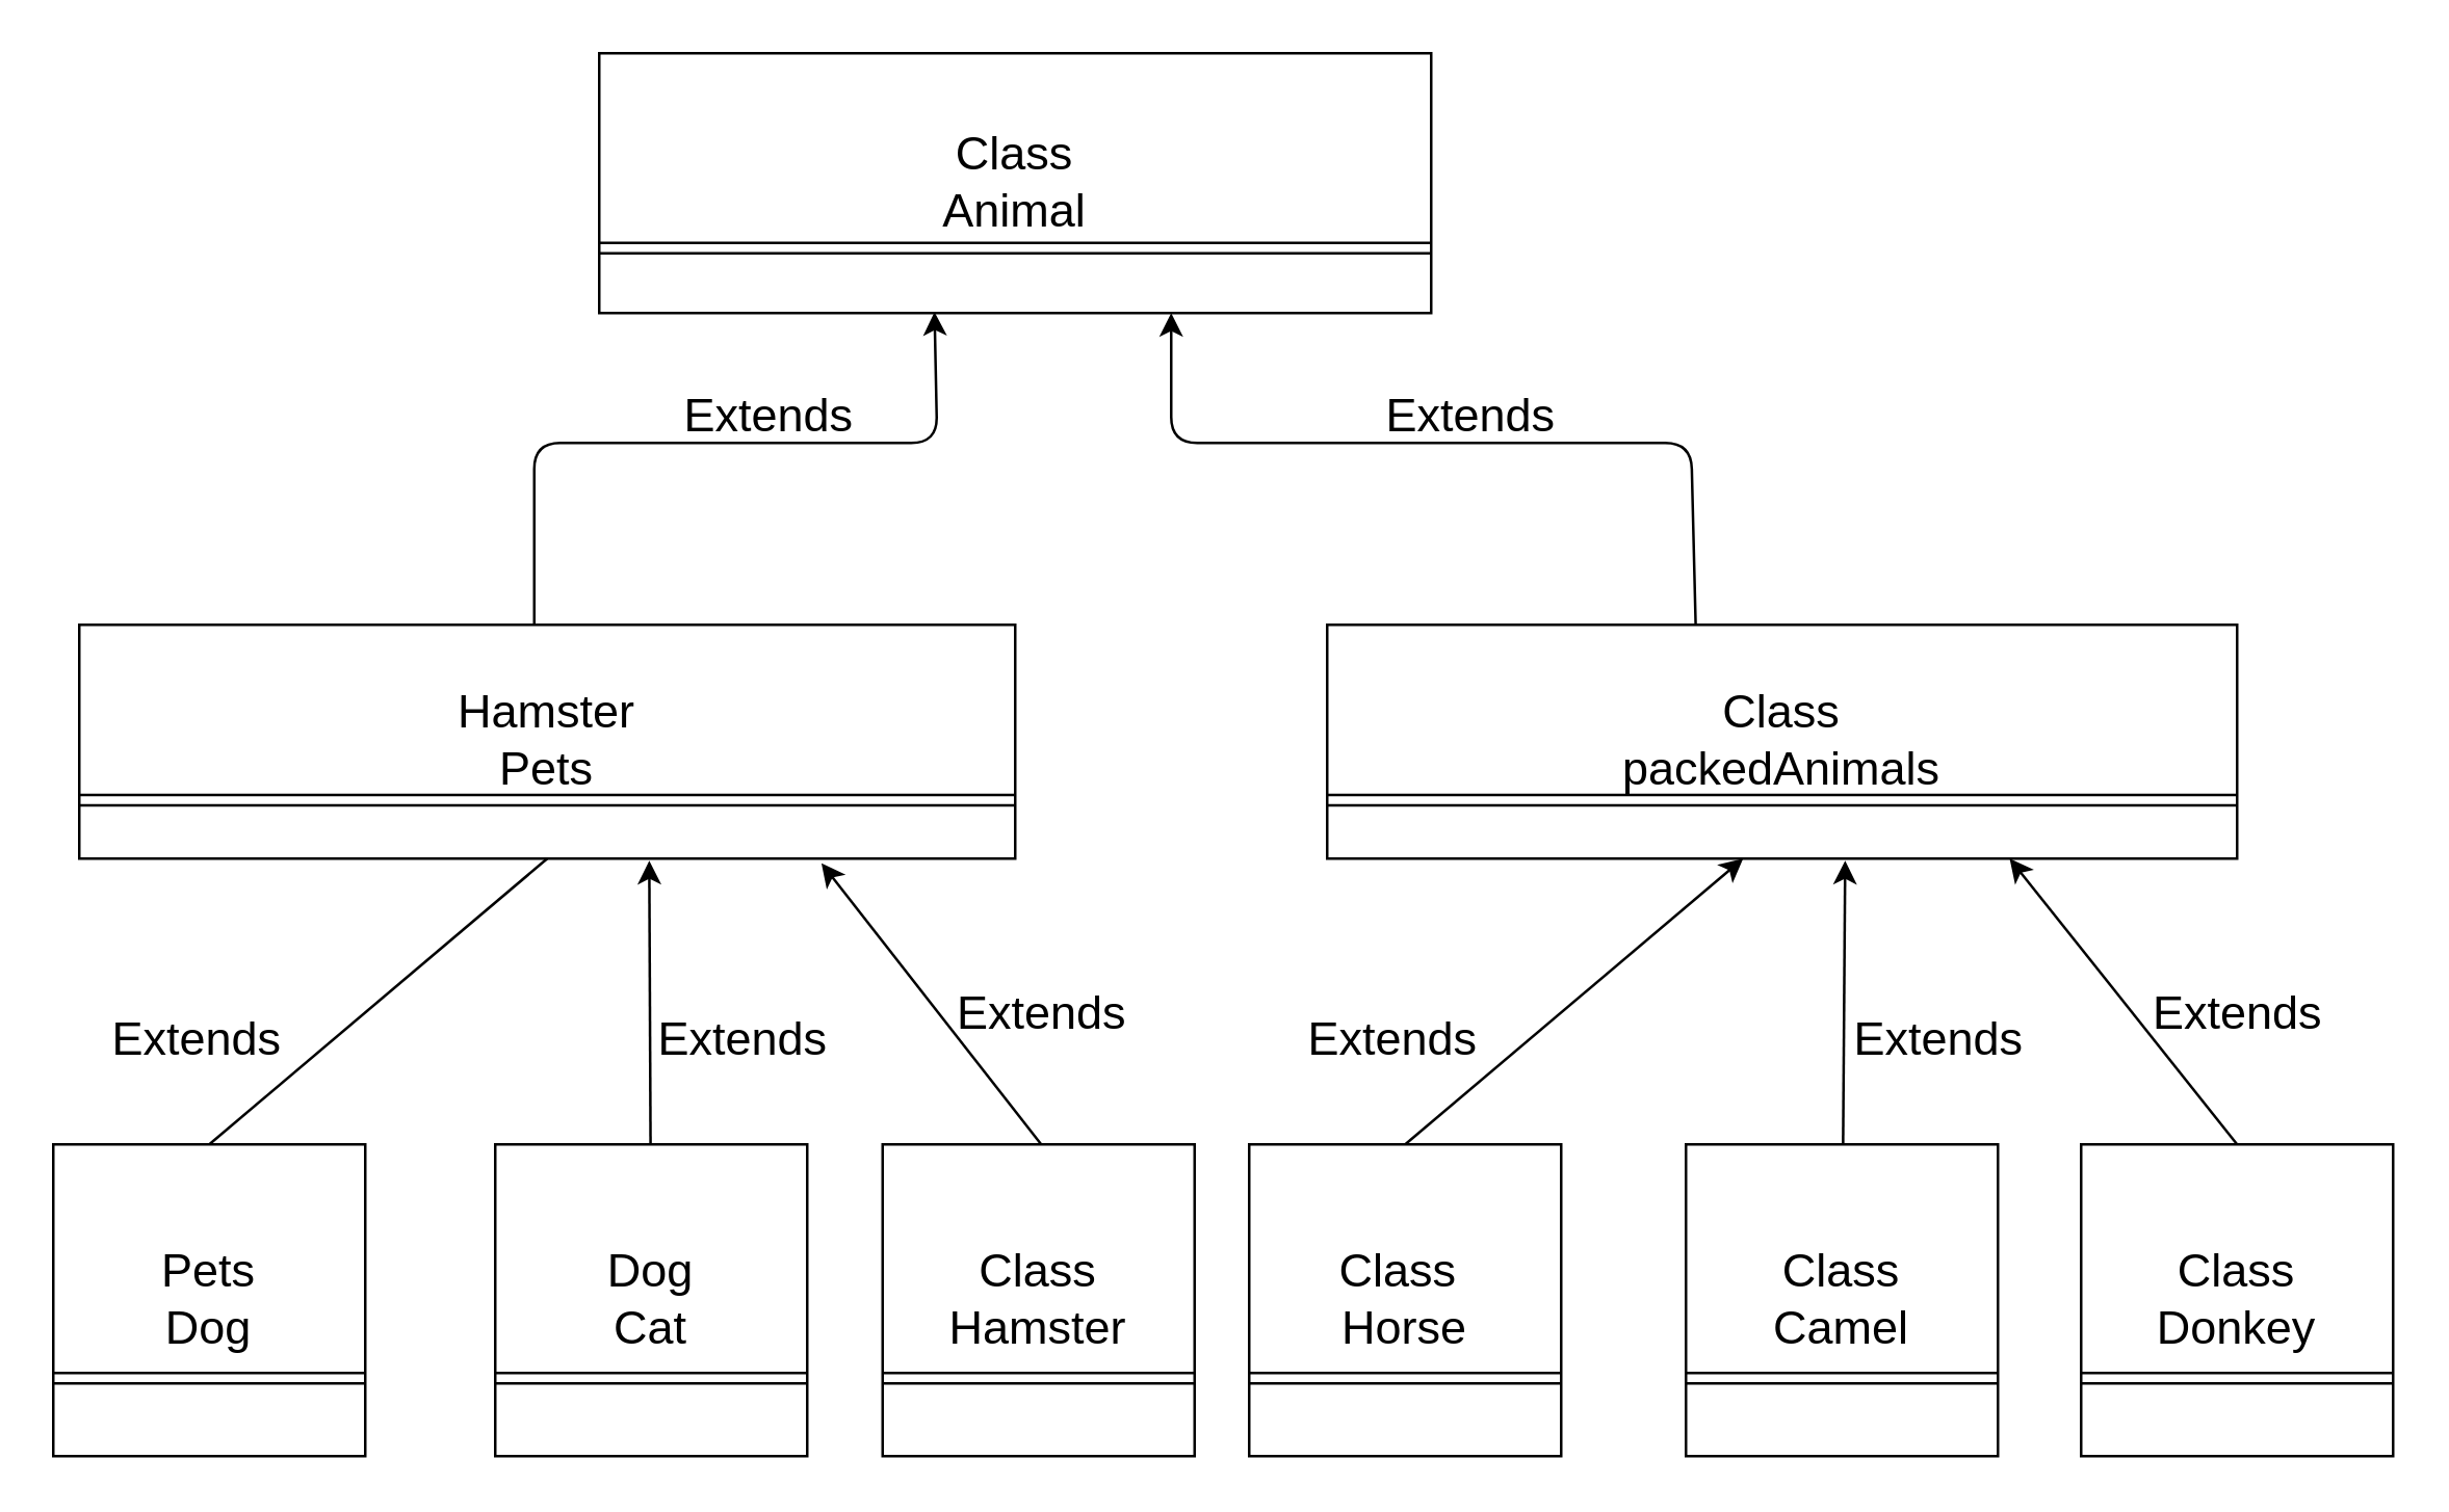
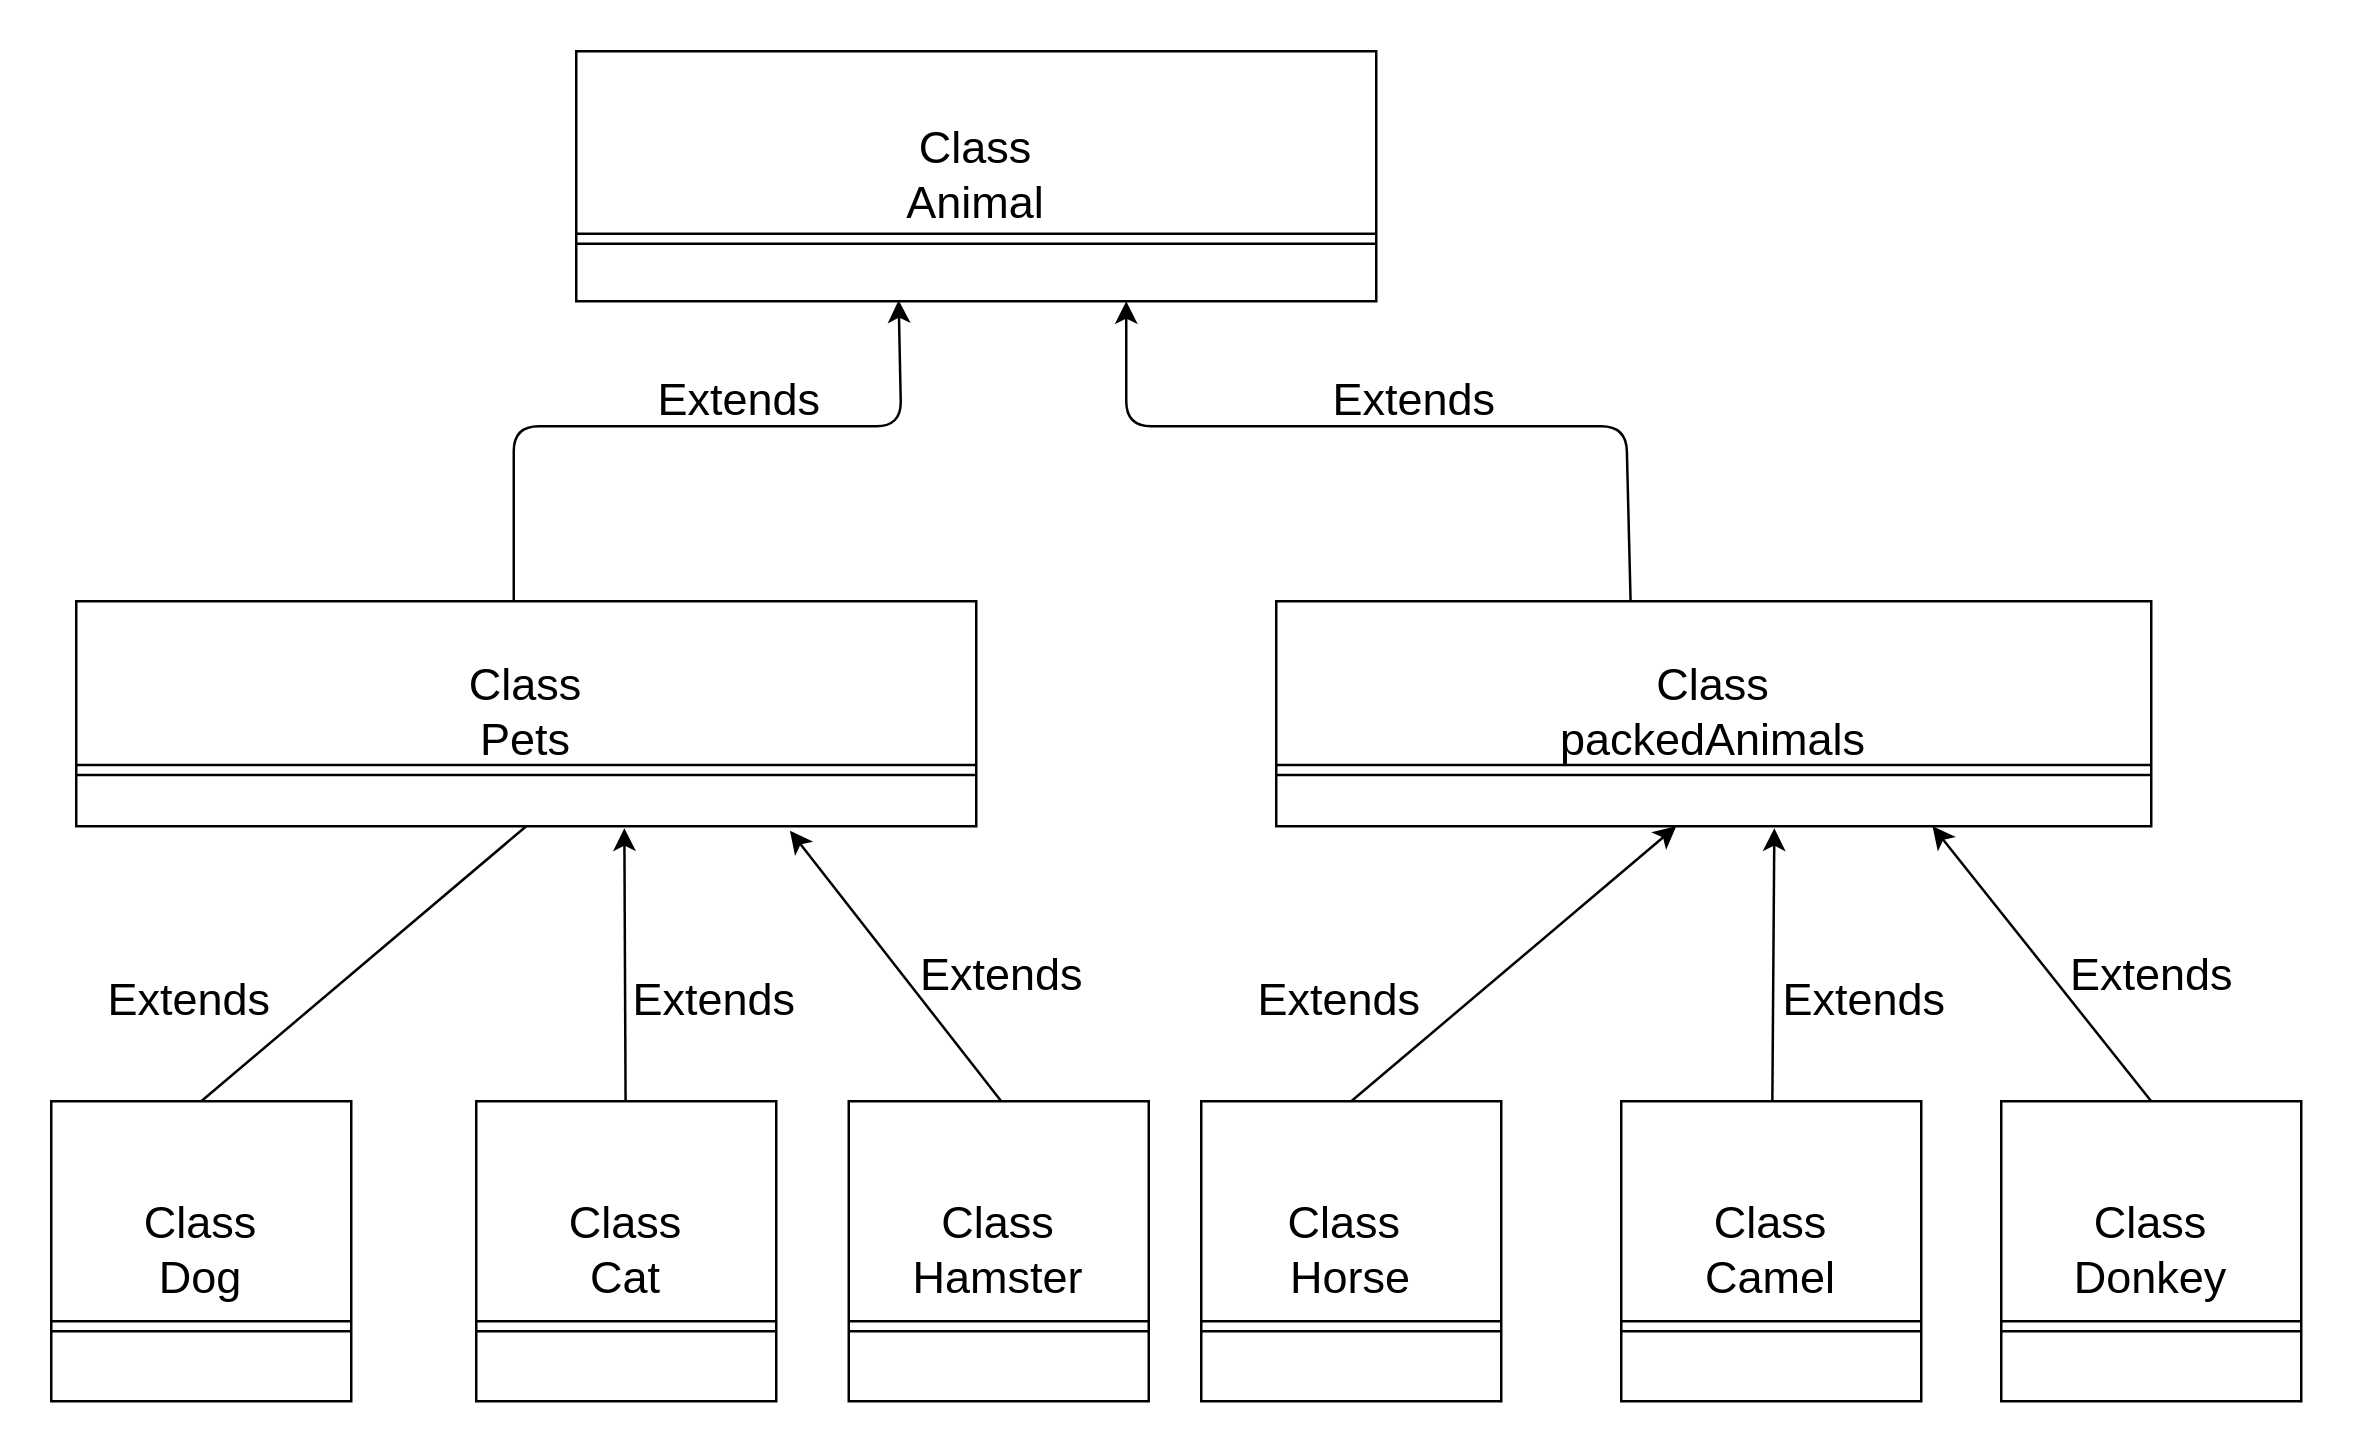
  <mxCell id="0" />
  <mxCell id="1" parent="0" />
  <mxCell id="2" value="&lt;font style=&quot;font-size: 18px;&quot;&gt;Class&lt;br&gt;Animal&lt;/font&gt;" style="rounded=0;whiteSpace=wrap;html=1;" vertex="1" parent="1"><mxGeometry x="230" y="20" width="320" height="100" as="geometry" /></mxCell>
  <mxCell id="3" style="edgeStyle=none;html=1;fontSize=18;entryX=0.403;entryY=0.996;entryDx=0;entryDy=0;entryPerimeter=0;" edge="1" parent="1" target="2"><mxGeometry relative="1" as="geometry"><mxPoint x="205" y="160" as="targetPoint" /><mxPoint x="205" y="250" as="sourcePoint" /><Array as="points"><mxPoint x="205" y="210" /><mxPoint x="205" y="170" /><mxPoint x="360" y="170" /></Array></mxGeometry></mxCell>
- <mxCell id="4" value="Hamster&lt;br&gt;Pets" style="rounded=0;whiteSpace=wrap;html=1;fontSize=18;" vertex="1" parent="1"><mxGeometry x="30" y="240" width="360" height="90" as="geometry" /></mxCell>
+ <mxCell id="4" value="Class&lt;br&gt;Pets" style="rounded=0;whiteSpace=wrap;html=1;fontSize=18;" vertex="1" parent="1"><mxGeometry x="30" y="240" width="360" height="90" as="geometry" /></mxCell>
  <mxCell id="5" style="edgeStyle=none;html=1;fontSize=18;exitX=0.405;exitY=0.007;exitDx=0;exitDy=0;exitPerimeter=0;" edge="1" parent="1" source="6"><mxGeometry relative="1" as="geometry"><mxPoint x="450" y="120" as="targetPoint" /><Array as="points"><mxPoint x="650" y="170" /><mxPoint x="530" y="170" /><mxPoint x="450" y="170" /></Array></mxGeometry></mxCell>
  <mxCell id="6" value="Class&lt;br&gt;packedAnimals" style="rounded=0;whiteSpace=wrap;html=1;fontSize=18;" vertex="1" parent="1"><mxGeometry x="510" y="240" width="350" height="90" as="geometry" /></mxCell>
  <mxCell id="7" value="Extends" style="text;html=1;align=center;verticalAlign=middle;resizable=0;points=[];autosize=1;strokeColor=none;fillColor=none;fontSize=18;" vertex="1" parent="1"><mxGeometry x="250" y="140" width="90" height="40" as="geometry" /></mxCell>
  <mxCell id="8" value="Extends" style="text;html=1;align=center;verticalAlign=middle;resizable=0;points=[];autosize=1;strokeColor=none;fillColor=none;fontSize=18;" vertex="1" parent="1"><mxGeometry x="520" y="140" width="90" height="40" as="geometry" /></mxCell>
  <mxCell id="9" value="" style="shape=link;html=1;fontSize=18;exitX=0;exitY=0.75;exitDx=0;exitDy=0;entryX=1;entryY=0.75;entryDx=0;entryDy=0;" edge="1" parent="1" source="2" target="2"><mxGeometry width="100" relative="1" as="geometry"><mxPoint x="400" y="270" as="sourcePoint" /><mxPoint x="500" y="270" as="targetPoint" /></mxGeometry></mxCell>
  <mxCell id="10" value="" style="shape=link;html=1;fontSize=18;exitX=0;exitY=0.75;exitDx=0;exitDy=0;entryX=1;entryY=0.75;entryDx=0;entryDy=0;" edge="1" parent="1" source="4" target="4"><mxGeometry width="100" relative="1" as="geometry"><mxPoint x="260" y="125" as="sourcePoint" /><mxPoint x="580" y="125" as="targetPoint" /><Array as="points" /></mxGeometry></mxCell>
  <mxCell id="11" value="" style="shape=link;html=1;fontSize=18;exitX=0;exitY=0.75;exitDx=0;exitDy=0;entryX=1;entryY=0.75;entryDx=0;entryDy=0;" edge="1" parent="1" source="6" target="6"><mxGeometry width="100" relative="1" as="geometry"><mxPoint x="40" y="317.5" as="sourcePoint" /><mxPoint x="400" y="317.5" as="targetPoint" /><Array as="points" /></mxGeometry></mxCell>
  <mxCell id="12" style="edgeStyle=none;html=1;entryX=0.5;entryY=1;entryDx=0;entryDy=0;fontSize=18;exitX=0.5;exitY=0;exitDx=0;exitDy=0;endArrow=none;" edge="1" parent="1" source="13" target="4"><mxGeometry relative="1" as="geometry" /></mxCell>
- <mxCell id="13" value="Pets&lt;br&gt;Dog" style="whiteSpace=wrap;html=1;aspect=fixed;fontSize=18;" vertex="1" parent="1"><mxGeometry x="20" y="440" width="120" height="120" as="geometry" /></mxCell>
+ <mxCell id="13" value="Class&lt;br&gt;Dog" style="whiteSpace=wrap;html=1;aspect=fixed;fontSize=18;" vertex="1" parent="1"><mxGeometry x="20" y="440" width="120" height="120" as="geometry" /></mxCell>
  <mxCell id="14" style="edgeStyle=none;html=1;entryX=0.609;entryY=1.009;entryDx=0;entryDy=0;entryPerimeter=0;fontSize=18;" edge="1" parent="1" source="15" target="4"><mxGeometry relative="1" as="geometry" /></mxCell>
- <mxCell id="15" value="Dog&lt;br&gt;Cat" style="whiteSpace=wrap;html=1;aspect=fixed;fontSize=18;" vertex="1" parent="1"><mxGeometry x="190" y="440" width="120" height="120" as="geometry" /></mxCell>
+ <mxCell id="15" value="Class&lt;br&gt;Cat" style="whiteSpace=wrap;html=1;aspect=fixed;fontSize=18;" vertex="1" parent="1"><mxGeometry x="190" y="440" width="120" height="120" as="geometry" /></mxCell>
  <mxCell id="16" style="edgeStyle=none;html=1;entryX=0.793;entryY=1.02;entryDx=0;entryDy=0;entryPerimeter=0;fontSize=18;exitX=0.5;exitY=0;exitDx=0;exitDy=0;" edge="1" parent="1" target="4"><mxGeometry relative="1" as="geometry"><mxPoint x="400" y="440" as="sourcePoint" /></mxGeometry></mxCell>
  <mxCell id="17" value="Extends" style="text;html=1;align=center;verticalAlign=middle;resizable=0;points=[];autosize=1;strokeColor=none;fillColor=none;fontSize=18;" vertex="1" parent="1"><mxGeometry x="30" y="380" width="90" height="40" as="geometry" /></mxCell>
  <mxCell id="18" value="Extends" style="text;html=1;align=center;verticalAlign=middle;resizable=0;points=[];autosize=1;strokeColor=none;fillColor=none;fontSize=18;" vertex="1" parent="1"><mxGeometry x="355" y="370" width="90" height="40" as="geometry" /></mxCell>
  <mxCell id="19" value="Extends" style="text;html=1;align=center;verticalAlign=middle;resizable=0;points=[];autosize=1;strokeColor=none;fillColor=none;fontSize=18;" vertex="1" parent="1"><mxGeometry x="240" y="380" width="90" height="40" as="geometry" /></mxCell>
  <mxCell id="20" value="" style="shape=link;html=1;fontSize=18;exitX=0;exitY=0.75;exitDx=0;exitDy=0;entryX=1;entryY=0.75;entryDx=0;entryDy=0;" edge="1" parent="1" source="13" target="13"><mxGeometry width="100" relative="1" as="geometry"><mxPoint x="40" y="317.5" as="sourcePoint" /><mxPoint x="400" y="317.5" as="targetPoint" /><Array as="points"><mxPoint x="70" y="530" /></Array></mxGeometry></mxCell>
  <mxCell id="21" value="" style="shape=link;html=1;fontSize=18;exitX=0;exitY=0.75;exitDx=0;exitDy=0;entryX=1;entryY=0.75;entryDx=0;entryDy=0;" edge="1" parent="1" source="15" target="15"><mxGeometry width="100" relative="1" as="geometry"><mxPoint x="30" y="540" as="sourcePoint" /><mxPoint x="150" y="540" as="targetPoint" /><Array as="points"><mxPoint x="240" y="530" /></Array></mxGeometry></mxCell>
  <mxCell id="22" value="Class&lt;br&gt;Hamster" style="whiteSpace=wrap;html=1;aspect=fixed;fontSize=18;" vertex="1" parent="1"><mxGeometry x="339" y="440" width="120" height="120" as="geometry" /></mxCell>
  <mxCell id="23" value="" style="shape=link;html=1;fontSize=18;exitX=0;exitY=0.75;exitDx=0;exitDy=0;entryX=1;entryY=0.75;entryDx=0;entryDy=0;" edge="1" parent="1" source="22" target="22"><mxGeometry width="100" relative="1" as="geometry"><mxPoint x="180" y="540" as="sourcePoint" /><mxPoint x="300" y="540" as="targetPoint" /><Array as="points"><mxPoint x="390" y="530" /></Array></mxGeometry></mxCell>
  <mxCell id="24" style="edgeStyle=none;html=1;entryX=0.5;entryY=1;entryDx=0;entryDy=0;fontSize=18;exitX=0.5;exitY=0;exitDx=0;exitDy=0;" edge="1" parent="1" source="25"><mxGeometry relative="1" as="geometry"><mxPoint x="670" y="330" as="targetPoint" /></mxGeometry></mxCell>
  <mxCell id="25" value="Class&amp;nbsp;&lt;br&gt;Horse" style="whiteSpace=wrap;html=1;aspect=fixed;fontSize=18;" vertex="1" parent="1"><mxGeometry x="480" y="440" width="120" height="120" as="geometry" /></mxCell>
  <mxCell id="26" style="edgeStyle=none;html=1;entryX=0.609;entryY=1.009;entryDx=0;entryDy=0;entryPerimeter=0;fontSize=18;" edge="1" parent="1" source="27"><mxGeometry relative="1" as="geometry"><mxPoint x="709.24" y="330.81" as="targetPoint" /></mxGeometry></mxCell>
  <mxCell id="27" value="Class&lt;br&gt;Camel" style="whiteSpace=wrap;html=1;aspect=fixed;fontSize=18;" vertex="1" parent="1"><mxGeometry x="648" y="440" width="120" height="120" as="geometry" /></mxCell>
  <mxCell id="28" style="edgeStyle=none;html=1;entryX=0.75;entryY=1;entryDx=0;entryDy=0;fontSize=18;exitX=0.5;exitY=0;exitDx=0;exitDy=0;" edge="1" parent="1" target="6"><mxGeometry relative="1" as="geometry"><mxPoint x="860" y="440" as="sourcePoint" /><mxPoint x="781.96" y="335.58" as="targetPoint" /></mxGeometry></mxCell>
  <mxCell id="29" value="Extends" style="text;html=1;align=center;verticalAlign=middle;resizable=0;points=[];autosize=1;strokeColor=none;fillColor=none;fontSize=18;" vertex="1" parent="1"><mxGeometry x="490" y="380" width="90" height="40" as="geometry" /></mxCell>
  <mxCell id="30" value="Extends" style="text;html=1;align=center;verticalAlign=middle;resizable=0;points=[];autosize=1;strokeColor=none;fillColor=none;fontSize=18;" vertex="1" parent="1"><mxGeometry x="815" y="370" width="90" height="40" as="geometry" /></mxCell>
  <mxCell id="31" value="Extends" style="text;html=1;align=center;verticalAlign=middle;resizable=0;points=[];autosize=1;strokeColor=none;fillColor=none;fontSize=18;" vertex="1" parent="1"><mxGeometry x="700" y="380" width="90" height="40" as="geometry" /></mxCell>
  <mxCell id="32" value="" style="shape=link;html=1;fontSize=18;exitX=0;exitY=0.75;exitDx=0;exitDy=0;entryX=1;entryY=0.75;entryDx=0;entryDy=0;" edge="1" parent="1" source="25" target="25"><mxGeometry width="100" relative="1" as="geometry"><mxPoint x="500" y="317.5" as="sourcePoint" /><mxPoint x="860" y="317.5" as="targetPoint" /><Array as="points"><mxPoint x="530" y="530" /></Array></mxGeometry></mxCell>
  <mxCell id="33" value="" style="shape=link;html=1;fontSize=18;exitX=0;exitY=0.75;exitDx=0;exitDy=0;entryX=1;entryY=0.75;entryDx=0;entryDy=0;" edge="1" parent="1" source="27" target="27"><mxGeometry width="100" relative="1" as="geometry"><mxPoint x="490" y="540" as="sourcePoint" /><mxPoint x="610" y="540" as="targetPoint" /><Array as="points"><mxPoint x="700" y="530" /></Array></mxGeometry></mxCell>
  <mxCell id="34" value="Class&lt;br&gt;Donkey" style="whiteSpace=wrap;html=1;aspect=fixed;fontSize=18;" vertex="1" parent="1"><mxGeometry x="800" y="440" width="120" height="120" as="geometry" /></mxCell>
  <mxCell id="35" value="" style="shape=link;html=1;fontSize=18;exitX=0;exitY=0.75;exitDx=0;exitDy=0;entryX=1;entryY=0.75;entryDx=0;entryDy=0;" edge="1" parent="1" source="34" target="34"><mxGeometry width="100" relative="1" as="geometry"><mxPoint x="640" y="540" as="sourcePoint" /><mxPoint x="760" y="540" as="targetPoint" /><Array as="points"><mxPoint x="850" y="530" /></Array></mxGeometry></mxCell>
